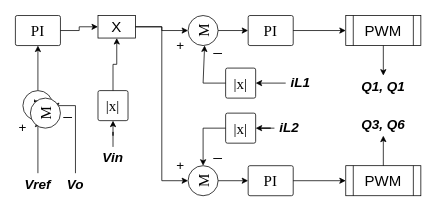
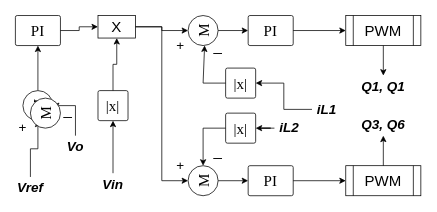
  <mxCell id="0" />
  <mxCell id="1" parent="0" />
  <mxCell id="2" value="" style="edgeStyle=orthogonalEdgeStyle;rounded=0;orthogonalLoop=1;jettySize=auto;html=1;fontFamily=Helvetica;fontSize=20;" parent="1" source="3" target="7" edge="1"><mxGeometry relative="1" as="geometry" /></mxCell>
  <mxCell id="3" value="&lt;font style=&quot;font-size: 20px;&quot;&gt;M&lt;/font&gt;" style="ellipse;whiteSpace=wrap;html=1;aspect=fixed;fontFamily=Verdana;rotation=-90;" parent="1" vertex="1"><mxGeometry x="30" y="120" width="40" height="40" as="geometry" /></mxCell>
  <mxCell id="4" value="&lt;font style=&quot;font-size: 18px;&quot;&gt;+&lt;/font&gt;" style="text;html=1;strokeColor=none;fillColor=none;align=center;verticalAlign=middle;whiteSpace=wrap;rounded=0;" parent="1" vertex="1"><mxGeometry x="20" y="160" width="20" height="20" as="geometry" /></mxCell>
  <mxCell id="5" value="&lt;font style=&quot;font-size: 20px;&quot;&gt;_&lt;/font&gt;" style="text;html=1;strokeColor=none;fillColor=none;align=center;verticalAlign=middle;whiteSpace=wrap;rounded=0;" parent="1" vertex="1"><mxGeometry x="80" y="135" width="20" height="20" as="geometry" /></mxCell>
  <mxCell id="6" value="" style="edgeStyle=orthogonalEdgeStyle;rounded=0;orthogonalLoop=1;jettySize=auto;html=1;fontFamily=Helvetica;fontSize=20;" parent="1" source="7" target="12" edge="1"><mxGeometry relative="1" as="geometry" /></mxCell>
  <mxCell id="7" value="PI" style="rounded=1;whiteSpace=wrap;html=1;fontFamily=Verdana;fontSize=20;fillColor=none;arcSize=6;" parent="1" vertex="1"><mxGeometry x="20" y="20" width="60" height="40" as="geometry" /></mxCell>
  <mxCell id="8" value="" style="edgeStyle=orthogonalEdgeStyle;rounded=0;orthogonalLoop=1;jettySize=auto;html=1;fontFamily=Helvetica;fontSize=20;" parent="1" source="9" target="12" edge="1"><mxGeometry relative="1" as="geometry" /></mxCell>
  <mxCell id="9" value="|x|" style="rounded=1;whiteSpace=wrap;html=1;fontFamily=Verdana;fontSize=20;fillColor=none;arcSize=6;" parent="1" vertex="1"><mxGeometry x="130" y="120" width="40" height="40" as="geometry" /></mxCell>
  <mxCell id="10" style="edgeStyle=orthogonalEdgeStyle;rounded=0;orthogonalLoop=1;jettySize=auto;html=1;entryX=0.5;entryY=0;entryDx=0;entryDy=0;fontFamily=Helvetica;fontSize=20;" parent="1" source="12" target="14" edge="1"><mxGeometry relative="1" as="geometry" /></mxCell>
  <mxCell id="11" style="edgeStyle=orthogonalEdgeStyle;rounded=0;orthogonalLoop=1;jettySize=auto;html=1;entryX=0.5;entryY=0;entryDx=0;entryDy=0;fontFamily=Helvetica;fontSize=20;" parent="1" source="12" target="16" edge="1"><mxGeometry relative="1" as="geometry" /></mxCell>
  <mxCell id="12" value="X" style="rounded=0;whiteSpace=wrap;html=1;fontFamily=Helvetica;fontSize=20;fillColor=none;" parent="1" vertex="1"><mxGeometry x="130" y="20" width="50" height="30" as="geometry" /></mxCell>
  <mxCell id="13" value="" style="edgeStyle=orthogonalEdgeStyle;rounded=0;orthogonalLoop=1;jettySize=auto;html=1;fontFamily=Helvetica;fontSize=20;" parent="1" source="14" target="27" edge="1"><mxGeometry relative="1" as="geometry" /></mxCell>
  <mxCell id="14" value="&lt;font style=&quot;font-size: 20px;&quot;&gt;M&lt;/font&gt;" style="ellipse;whiteSpace=wrap;html=1;aspect=fixed;fontFamily=Verdana;rotation=-90;" parent="1" vertex="1"><mxGeometry x="250" y="20" width="40" height="40" as="geometry" /></mxCell>
  <mxCell id="15" value="" style="edgeStyle=orthogonalEdgeStyle;rounded=0;orthogonalLoop=1;jettySize=auto;html=1;fontFamily=Helvetica;fontSize=20;" parent="1" source="16" target="29" edge="1"><mxGeometry relative="1" as="geometry" /></mxCell>
  <mxCell id="16" value="&lt;font style=&quot;font-size: 20px;&quot;&gt;M&lt;/font&gt;" style="ellipse;whiteSpace=wrap;html=1;aspect=fixed;fontFamily=Verdana;rotation=-90;" parent="1" vertex="1"><mxGeometry x="250" y="220" width="40" height="40" as="geometry" /></mxCell>
  <mxCell id="17" value="" style="edgeStyle=orthogonalEdgeStyle;rounded=0;orthogonalLoop=1;jettySize=auto;html=1;fontFamily=Helvetica;fontSize=20;" parent="1" source="18" target="14" edge="1"><mxGeometry relative="1" as="geometry" /></mxCell>
  <mxCell id="18" value="|x|" style="rounded=1;whiteSpace=wrap;html=1;fontFamily=Verdana;fontSize=20;fillColor=none;arcSize=6;" parent="1" vertex="1"><mxGeometry x="300" y="90" width="40" height="40" as="geometry" /></mxCell>
  <mxCell id="19" value="" style="edgeStyle=orthogonalEdgeStyle;rounded=0;orthogonalLoop=1;jettySize=auto;html=1;fontFamily=Helvetica;fontSize=20;" parent="1" source="20" target="18" edge="1"><mxGeometry relative="1" as="geometry" /></mxCell>
- <mxCell id="20" value="&lt;span style=&quot;font-size: 18px;&quot;&gt;&lt;i&gt;&lt;b&gt;iL1&lt;/b&gt;&lt;/i&gt;&lt;/span&gt;" style="text;html=1;strokeColor=none;fillColor=none;align=center;verticalAlign=middle;whiteSpace=wrap;rounded=0;" parent="1" vertex="1"><mxGeometry x="380" y="95" width="40" height="30" as="geometry" /></mxCell>
+ <mxCell id="20" value="&lt;span style=&quot;font-size: 18px;&quot;&gt;&lt;i&gt;&lt;b&gt;iL1&lt;/b&gt;&lt;/i&gt;&lt;/span&gt;" style="text;html=1;strokeColor=none;fillColor=none;align=center;verticalAlign=middle;whiteSpace=wrap;rounded=0;" parent="1" vertex="1"><mxGeometry x="415" y="130" width="40" height="30" as="geometry" /></mxCell>
  <mxCell id="21" style="edgeStyle=orthogonalEdgeStyle;rounded=0;orthogonalLoop=1;jettySize=auto;html=1;fontFamily=Helvetica;fontSize=20;" parent="1" source="22" target="16" edge="1"><mxGeometry relative="1" as="geometry" /></mxCell>
  <mxCell id="22" value="|x|" style="rounded=1;whiteSpace=wrap;html=1;fontFamily=Verdana;fontSize=20;fillColor=none;arcSize=6;" parent="1" vertex="1"><mxGeometry x="300" y="150" width="40" height="40" as="geometry" /></mxCell>
  <mxCell id="23" value="&lt;font style=&quot;font-size: 18px;&quot;&gt;+&lt;/font&gt;" style="text;html=1;strokeColor=none;fillColor=none;align=center;verticalAlign=middle;whiteSpace=wrap;rounded=0;" parent="1" vertex="1"><mxGeometry x="230" y="50" width="20" height="20" as="geometry" /></mxCell>
  <mxCell id="24" value="&lt;font style=&quot;font-size: 18px;&quot;&gt;+&lt;/font&gt;" style="text;html=1;strokeColor=none;fillColor=none;align=center;verticalAlign=middle;whiteSpace=wrap;rounded=0;" parent="1" vertex="1"><mxGeometry x="230" y="210" width="20" height="20" as="geometry" /></mxCell>
  <mxCell id="25" value="&lt;font style=&quot;font-size: 20px;&quot;&gt;_&lt;/font&gt;" style="text;html=1;strokeColor=none;fillColor=none;align=center;verticalAlign=middle;whiteSpace=wrap;rounded=0;" parent="1" vertex="1"><mxGeometry x="280" y="50" width="20" height="20" as="geometry" /></mxCell>
  <mxCell id="26" value="" style="edgeStyle=orthogonalEdgeStyle;rounded=0;orthogonalLoop=1;jettySize=auto;html=1;fontFamily=Helvetica;fontSize=20;" parent="1" source="27" target="31" edge="1"><mxGeometry relative="1" as="geometry" /></mxCell>
  <mxCell id="27" value="PI" style="rounded=1;whiteSpace=wrap;html=1;fontFamily=Verdana;fontSize=20;fillColor=none;arcSize=6;" parent="1" vertex="1"><mxGeometry x="330" y="20" width="60" height="40" as="geometry" /></mxCell>
  <mxCell id="28" value="" style="edgeStyle=orthogonalEdgeStyle;rounded=0;orthogonalLoop=1;jettySize=auto;html=1;fontFamily=Helvetica;fontSize=20;" parent="1" source="29" target="33" edge="1"><mxGeometry relative="1" as="geometry" /></mxCell>
  <mxCell id="29" value="PI" style="rounded=1;whiteSpace=wrap;html=1;fontFamily=Verdana;fontSize=20;fillColor=none;arcSize=6;" parent="1" vertex="1"><mxGeometry x="330" y="220" width="60" height="40" as="geometry" /></mxCell>
  <mxCell id="30" value="" style="edgeStyle=orthogonalEdgeStyle;rounded=0;orthogonalLoop=1;jettySize=auto;html=1;fontFamily=Helvetica;fontSize=20;" parent="1" source="31" target="43" edge="1"><mxGeometry relative="1" as="geometry" /></mxCell>
  <mxCell id="31" value="PWM" style="shape=process;whiteSpace=wrap;html=1;backgroundOutline=1;fontFamily=Helvetica;fontSize=20;fillColor=none;" parent="1" vertex="1"><mxGeometry x="460" y="20" width="100" height="40" as="geometry" /></mxCell>
  <mxCell id="32" value="" style="edgeStyle=orthogonalEdgeStyle;rounded=0;orthogonalLoop=1;jettySize=auto;html=1;fontFamily=Helvetica;fontSize=20;" parent="1" source="33" target="44" edge="1"><mxGeometry relative="1" as="geometry" /></mxCell>
  <mxCell id="33" value="PWM" style="shape=process;whiteSpace=wrap;html=1;backgroundOutline=1;fontFamily=Helvetica;fontSize=20;fillColor=none;" parent="1" vertex="1"><mxGeometry x="460" y="220" width="100" height="40" as="geometry" /></mxCell>
  <mxCell id="34" value="" style="edgeStyle=orthogonalEdgeStyle;rounded=0;orthogonalLoop=1;jettySize=auto;html=1;fontFamily=Helvetica;fontSize=20;" parent="1" source="35" target="22" edge="1"><mxGeometry relative="1" as="geometry" /></mxCell>
  <mxCell id="35" value="&lt;span style=&quot;font-size: 18px;&quot;&gt;&lt;i&gt;&lt;b&gt;iL2&lt;/b&gt;&lt;/i&gt;&lt;br&gt;&lt;/span&gt;" style="text;html=1;strokeColor=none;fillColor=none;align=center;verticalAlign=middle;whiteSpace=wrap;rounded=0;" parent="1" vertex="1"><mxGeometry x="365" y="155" width="40" height="30" as="geometry" /></mxCell>
  <mxCell id="36" value="" style="edgeStyle=orthogonalEdgeStyle;rounded=0;orthogonalLoop=1;jettySize=auto;html=1;fontFamily=Helvetica;fontSize=20;" parent="1" source="37" target="9" edge="1"><mxGeometry relative="1" as="geometry" /></mxCell>
- <mxCell id="37" value="&lt;span style=&quot;font-size: 18px;&quot;&gt;&lt;i&gt;&lt;b&gt;Vin&lt;/b&gt;&lt;/i&gt;&lt;/span&gt;" style="text;html=1;strokeColor=none;fillColor=none;align=center;verticalAlign=middle;whiteSpace=wrap;rounded=0;" parent="1" vertex="1"><mxGeometry x="130" y="195" width="40" height="30" as="geometry" /></mxCell>
+ <mxCell id="37" value="&lt;span style=&quot;font-size: 18px;&quot;&gt;&lt;i&gt;&lt;b&gt;Vin&lt;/b&gt;&lt;/i&gt;&lt;/span&gt;" style="text;html=1;strokeColor=none;fillColor=none;align=center;verticalAlign=middle;whiteSpace=wrap;rounded=0;" parent="1" vertex="1"><mxGeometry x="130" y="230" width="40" height="30" as="geometry" /></mxCell>
  <mxCell id="38" style="edgeStyle=orthogonalEdgeStyle;rounded=0;orthogonalLoop=1;jettySize=auto;html=1;entryX=0.5;entryY=1;entryDx=0;entryDy=0;fontFamily=Helvetica;fontSize=20;" parent="1" source="39" target="3" edge="1"><mxGeometry relative="1" as="geometry"><Array as="points"><mxPoint x="100" y="140" /></Array></mxGeometry></mxCell>
- <mxCell id="39" value="&lt;span style=&quot;font-size: 18px;&quot;&gt;&lt;i&gt;&lt;b&gt;Vo&lt;/b&gt;&lt;/i&gt;&lt;/span&gt;" style="text;html=1;strokeColor=none;fillColor=none;align=center;verticalAlign=middle;whiteSpace=wrap;rounded=0;" parent="1" vertex="1"><mxGeometry x="80" y="230" width="40" height="30" as="geometry" /></mxCell>
+ <mxCell id="39" value="&lt;span style=&quot;font-size: 18px;&quot;&gt;&lt;i&gt;&lt;b&gt;Vo&lt;/b&gt;&lt;/i&gt;&lt;/span&gt;" style="text;html=1;strokeColor=none;fillColor=none;align=center;verticalAlign=middle;whiteSpace=wrap;rounded=0;" parent="1" vertex="1"><mxGeometry x="80" y="180" width="40" height="30" as="geometry" /></mxCell>
  <mxCell id="40" style="edgeStyle=orthogonalEdgeStyle;rounded=0;orthogonalLoop=1;jettySize=auto;html=1;entryX=0;entryY=0.5;entryDx=0;entryDy=0;fontFamily=Helvetica;fontSize=20;" parent="1" source="41" target="3" edge="1"><mxGeometry relative="1" as="geometry" /></mxCell>
- <mxCell id="41" value="&lt;span style=&quot;font-size: 18px;&quot;&gt;&lt;i&gt;&lt;b&gt;Vref&lt;/b&gt;&lt;/i&gt;&lt;/span&gt;" style="text;html=1;strokeColor=none;fillColor=none;align=center;verticalAlign=middle;whiteSpace=wrap;rounded=0;" parent="1" vertex="1"><mxGeometry x="30" y="230" width="40" height="30" as="geometry" /></mxCell>
+ <mxCell id="41" value="&lt;span style=&quot;font-size: 18px;&quot;&gt;&lt;i&gt;&lt;b&gt;Vref&lt;/b&gt;&lt;/i&gt;&lt;/span&gt;" style="text;html=1;strokeColor=none;fillColor=none;align=center;verticalAlign=middle;whiteSpace=wrap;rounded=0;" parent="1" vertex="1"><mxGeometry x="20" y="235" width="40" height="30" as="geometry" /></mxCell>
  <mxCell id="42" value="&lt;font style=&quot;font-size: 20px;&quot;&gt;_&lt;/font&gt;" style="text;html=1;strokeColor=none;fillColor=none;align=center;verticalAlign=middle;whiteSpace=wrap;rounded=0;" parent="1" vertex="1"><mxGeometry x="280" y="190" width="20" height="20" as="geometry" /></mxCell>
  <mxCell id="43" value="&lt;span style=&quot;font-size: 18px;&quot;&gt;&lt;i&gt;&lt;b&gt;Q1, Q1&lt;/b&gt;&lt;/i&gt;&lt;/span&gt;" style="text;html=1;strokeColor=none;fillColor=none;align=center;verticalAlign=middle;whiteSpace=wrap;rounded=0;" parent="1" vertex="1"><mxGeometry x="475" y="100" width="70" height="30" as="geometry" /></mxCell>
  <mxCell id="44" value="&lt;span style=&quot;font-size: 18px;&quot;&gt;&lt;i&gt;&lt;b&gt;Q3, Q6&lt;/b&gt;&lt;/i&gt;&lt;/span&gt;" style="text;html=1;strokeColor=none;fillColor=none;align=center;verticalAlign=middle;whiteSpace=wrap;rounded=0;" parent="1" vertex="1"><mxGeometry x="475" y="150" width="70" height="30" as="geometry" /></mxCell>
  <mxCell id="45" value="&lt;font style=&quot;font-size: 20px;&quot;&gt;M&lt;/font&gt;" style="ellipse;whiteSpace=wrap;html=1;aspect=fixed;fontFamily=Verdana;rotation=-90;" vertex="1" parent="1"><mxGeometry x="40" y="130" width="40" height="40" as="geometry" /></mxCell>
